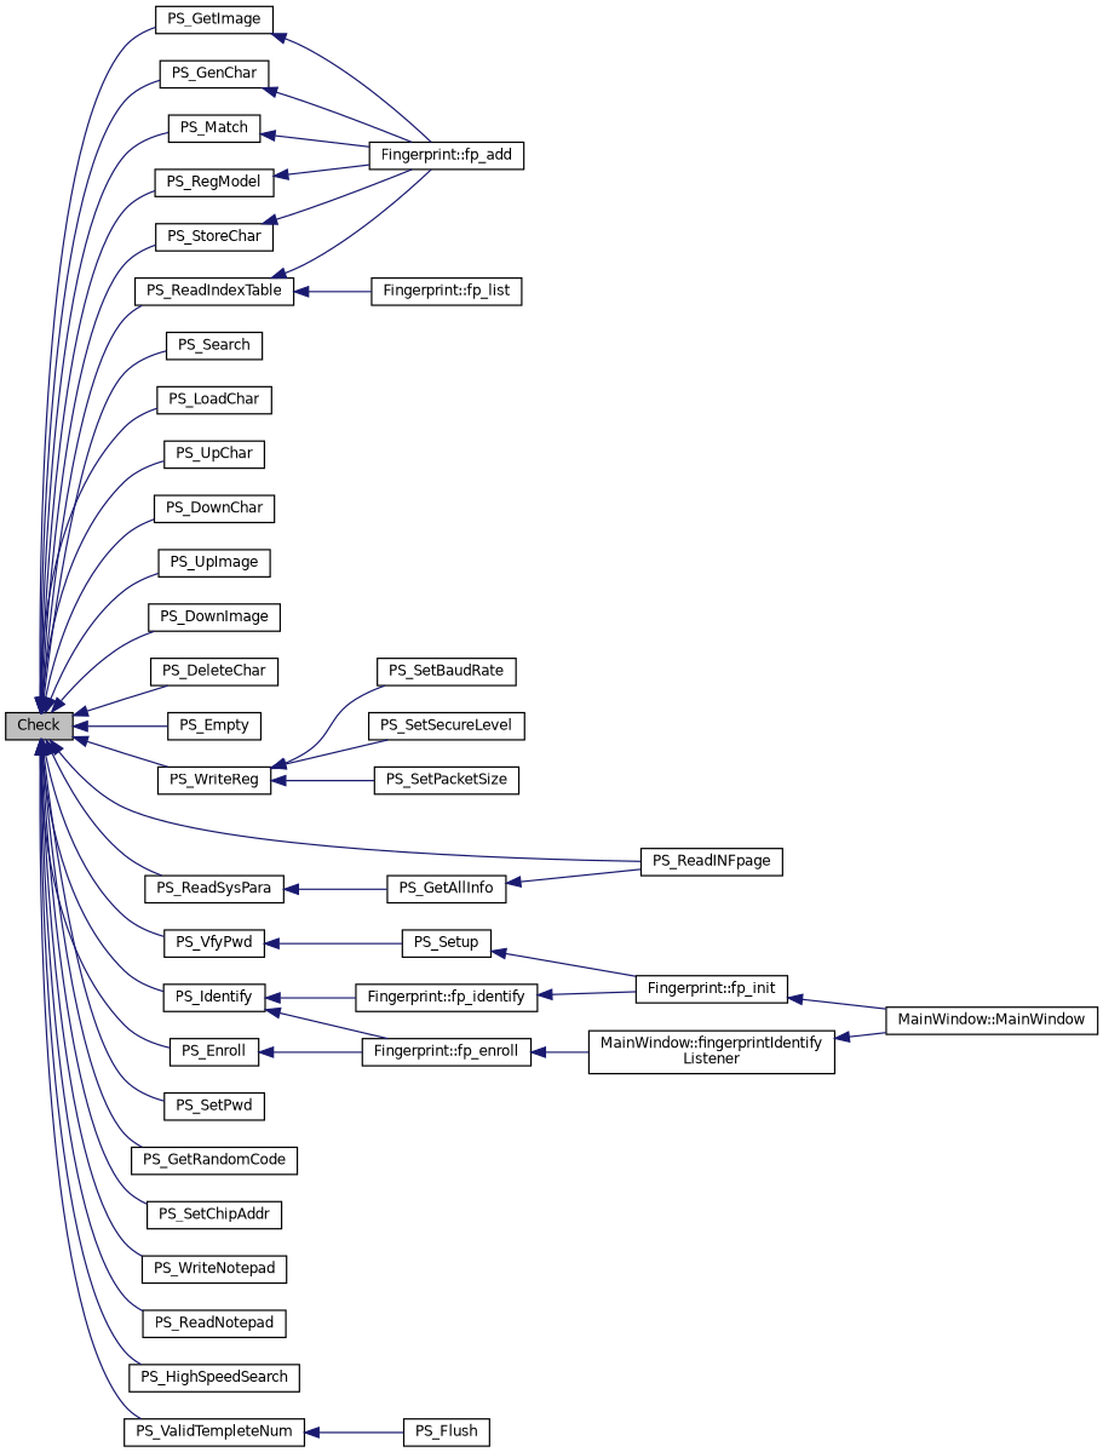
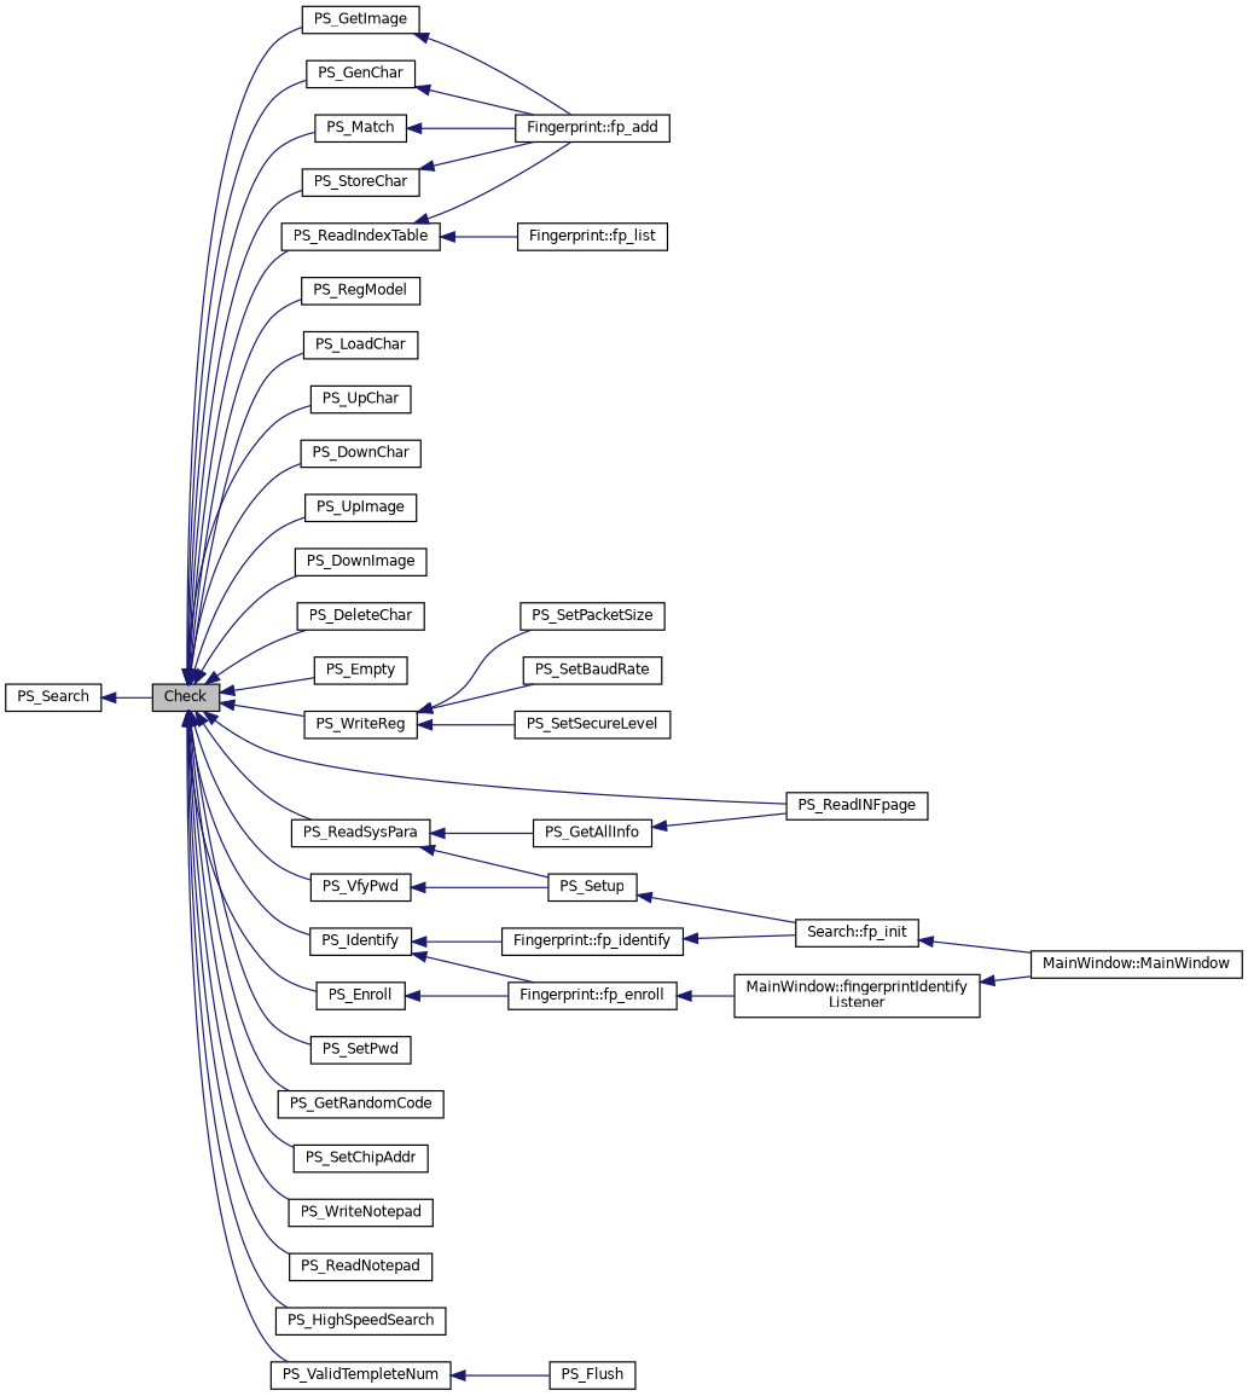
  digraph {
    rankdir=LR
    node [color=black fillcolor=white fontname=Helvetica fontsize=10 shape=record style=filled]
    edge [color=midnightblue dir=back fontname=Helvetica fontsize=10 labelfontname=Helvetica labelfontsize=10 style=solid]
    n1 [fillcolor=grey75 fontcolor=black height=0.2 label=Check width=0.4]
    n2 [height=0.2 label=PS_GetImage width=0.4]
    n3 [height=0.2 label=PS_GenChar width=0.4]
    n4 [height=0.2 label=PS_Match width=0.4]
    n5 [height=0.2 label=PS_Search width=0.4]
    n6 [height=0.2 label=PS_RegModel width=0.4]
    n7 [height=0.2 label=PS_StoreChar width=0.4]
    n8 [height=0.2 label=PS_LoadChar width=0.4]
    n9 [height=0.2 label=PS_UpChar width=0.4]
    n10 [height=0.2 label=PS_DownChar width=0.4]
    n11 [height=0.2 label=PS_UpImage width=0.4]
    n12 [height=0.2 label=PS_DownImage width=0.4]
    n13 [height=0.2 label=PS_DeleteChar width=0.4]
    n14 [height=0.2 label=PS_Empty width=0.4]
    n15 [height=0.2 label=PS_WriteReg width=0.4]
    n16 [height=0.2 label=PS_ReadSysPara width=0.4]
    n17 [height=0.2 label=PS_Enroll width=0.4]
    n18 [height=0.2 label=PS_Identify width=0.4]
    n19 [height=0.2 label=PS_SetPwd width=0.4]
    n20 [height=0.2 label=PS_VfyPwd width=0.4]
    n21 [height=0.2 label=PS_GetRandomCode width=0.4]
    n22 [height=0.2 label=PS_SetChipAddr width=0.4]
    n23 [height=0.2 label=PS_ReadINFpage width=0.4]
    n24 [height=0.2 label=PS_WriteNotepad width=0.4]
    n25 [height=0.2 label=PS_ReadNotepad width=0.4]
    n26 [height=0.2 label=PS_HighSpeedSearch width=0.4]
    n27 [height=0.2 label=PS_ValidTempleteNum width=0.4]
    n28 [height=0.2 label=PS_ReadIndexTable width=0.4]
    n29 [height=0.2 label="Fingerprint::fp_add" width=0.4]
    n30 [height=0.2 label=PS_SetBaudRate width=0.4]
    n31 [height=0.2 label=PS_SetSecureLevel width=0.4]
    n32 [height=0.2 label=PS_SetPacketSize width=0.4]
    n33 [height=0.2 label=PS_Setup width=0.4]
    n34 [height=0.2 label=PS_GetAllInfo width=0.4]
    n35 [height=0.2 label="Fingerprint::fp_enroll" width=0.4]
    n36 [height=0.2 label="Fingerprint::fp_identify" width=0.4]
    n37 [height=0.2 label=PS_Flush width=0.4]
    n38 [height=0.2 label="Fingerprint::fp_list" width=0.4]
-   n39 [height=0.2 label="Fingerprint::fp_init" width=0.4]
+   n39 [height=0.2 label="Search::fp_init" width=0.4]
    n40 [height=0.2 label="MainWindow::MainWindow" width=0.4]
    n41 [height=0.2 label="MainWindow::fingerprintIdentify\lListener" width=0.4]
    n1 -> n2
    n1 -> n3
    n1 -> n4
-   n1 -> n5
+   n5 -> n1
    n1 -> n6
    n1 -> n7
    n1 -> n8
    n1 -> n9
    n1 -> n10
    n1 -> n11
    n1 -> n12
    n1 -> n13
    n1 -> n14
    n1 -> n15
    n1 -> n16
    n1 -> n17
    n1 -> n18
    n1 -> n19
    n1 -> n20
    n1 -> n21
    n1 -> n22
    n1 -> n23
    n1 -> n24
    n1 -> n25
    n1 -> n26
    n1 -> n27
    n1 -> n28
    n2 -> n29
    n3 -> n29
    n4 -> n29
-   n6 -> n29
    n7 -> n29
    n15 -> n30
    n15 -> n31
    n15 -> n32
+   n16 -> n33
    n16 -> n34
    n17 -> n35
    n18 -> n35
    n18 -> n36
    n20 -> n33
    n27 -> n37
    n28 -> n29
    n28 -> n38
    n33 -> n39
    n34 -> n23
    n35 -> n41
    n36 -> n39
    n39 -> n40
    n41 -> n40
  }
